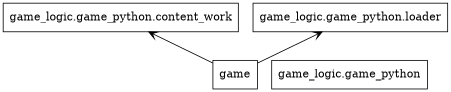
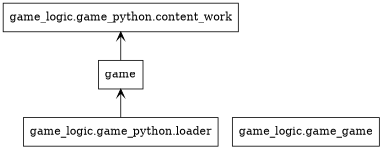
  digraph {
    rankdir=BT
    node [color=black shape=box style=solid]
    edge [arrowhead=open arrowtail=none]
    n1 [label=game]
    n2 [label="game_logic.game_python.content_work"]
    n3 [label="game_logic.game_python.loader"]
-   n4 [label="game_logic.game_python"]
+   n4 [label="game_logic.game_game"]
    n1 -> n2
-   n1 -> n3
+   n3 -> n1
  }
